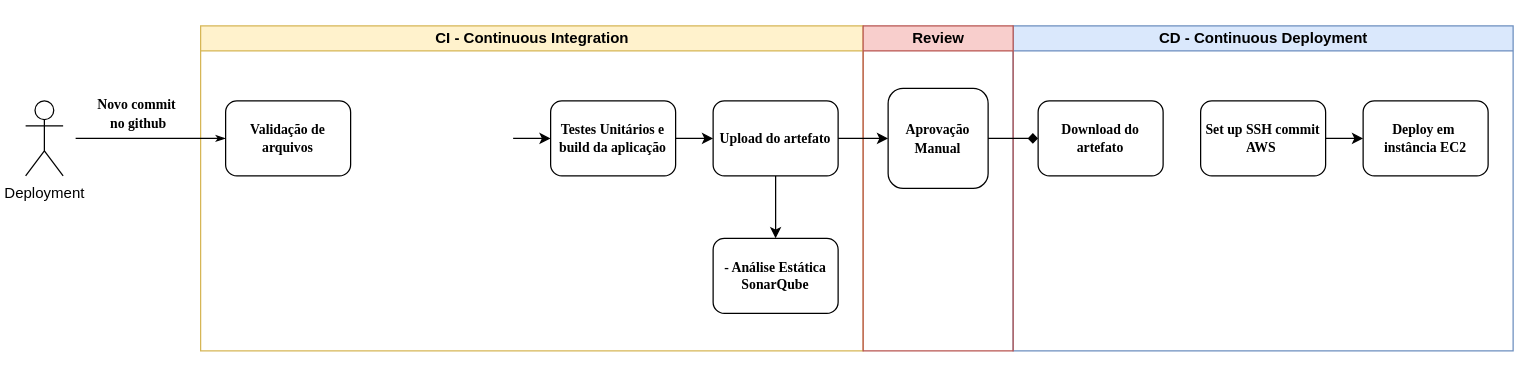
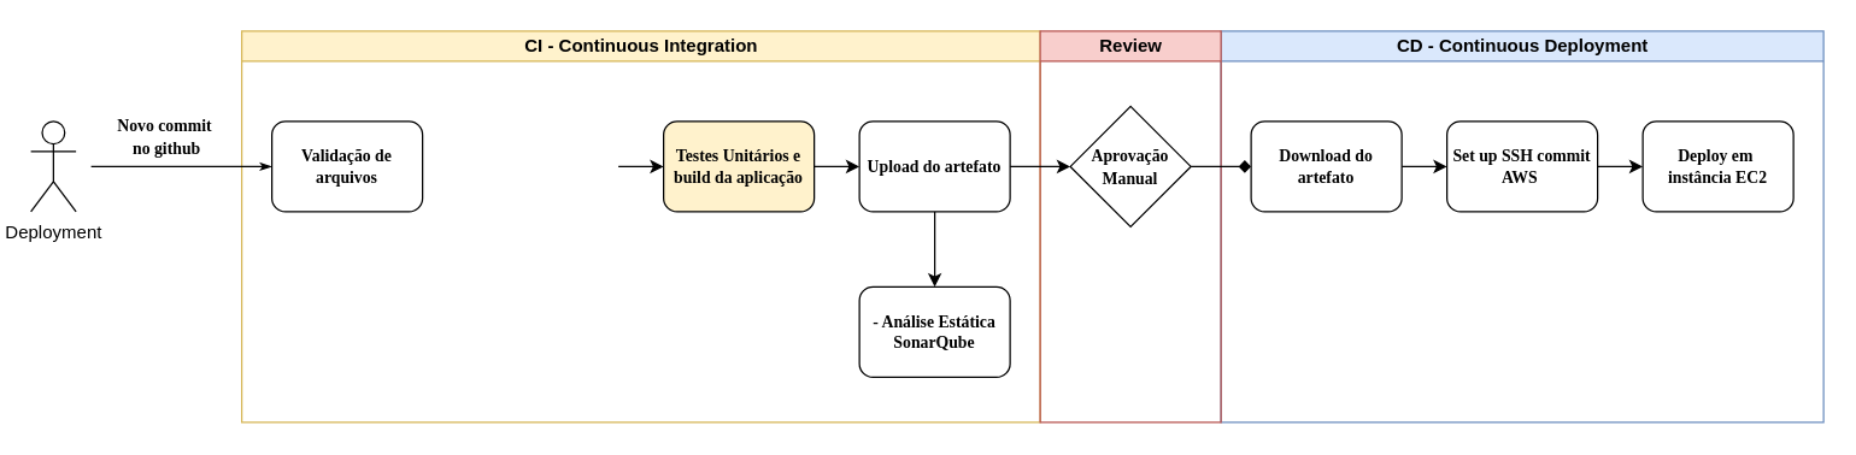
  <mxCell id="0" />
  <mxCell id="1" parent="0" />
  <mxCell id="2" value="CI - Continuous Integration" style="swimlane;html=1;startSize=20;fillColor=#fff2cc;strokeColor=#d6b656;" parent="1" vertex="1"><mxGeometry x="160" y="20" width="530" height="260" as="geometry" /></mxCell>
  <mxCell id="3" style="edgeStyle=orthogonalEdgeStyle;rounded=1;html=1;labelBackgroundColor=none;startArrow=none;startFill=0;startSize=5;endArrow=classicThin;endFill=1;endSize=5;jettySize=auto;orthogonalLoop=1;strokeWidth=1;fontFamily=Verdana;fontSize=8" parent="2" edge="1"><mxGeometry relative="1" as="geometry"><mxPoint x="-100" y="90" as="sourcePoint" /><mxPoint x="20.0" y="90" as="targetPoint" /></mxGeometry></mxCell>
  <mxCell id="4" value="&lt;span style=&quot;font-size: 11px;&quot;&gt;&lt;b&gt;Validação de arquivos&lt;/b&gt;&lt;/span&gt;" style="rounded=1;whiteSpace=wrap;html=1;shadow=0;labelBackgroundColor=none;strokeWidth=1;fontFamily=Verdana;fontSize=8;align=center;" vertex="1" parent="2"><mxGeometry x="20" y="60" width="100" height="60" as="geometry" /></mxCell>
- <mxCell id="5" value="&lt;span style=&quot;font-size: 11px;&quot;&gt;&lt;b&gt;Testes Unitários e build da aplicação&lt;/b&gt;&lt;/span&gt;" style="rounded=1;whiteSpace=wrap;html=1;shadow=0;labelBackgroundColor=none;strokeWidth=1;fontFamily=Verdana;fontSize=8;align=center;" vertex="1" parent="2"><mxGeometry x="280" y="60" width="100" height="60" as="geometry" /></mxCell>
+ <mxCell id="5" value="&lt;span style=&quot;font-size: 11px;&quot;&gt;&lt;b&gt;Testes Unitários e build da aplicação&lt;/b&gt;&lt;/span&gt;" style="rounded=1;whiteSpace=wrap;html=1;shadow=0;labelBackgroundColor=none;strokeWidth=1;fontFamily=Verdana;fontSize=8;align=center;fillColor=#fff2cc;" vertex="1" parent="2"><mxGeometry x="280" y="60" width="100" height="60" as="geometry" /></mxCell>
  <mxCell id="6" value="" style="endArrow=classic;html=1;rounded=0;exitX=1;exitY=0.5;exitDx=0;exitDy=0;entryX=0;entryY=0.5;entryDx=0;entryDy=0;" edge="1" parent="2" target="5"><mxGeometry width="50" height="50" relative="1" as="geometry"><mxPoint x="250" y="90" as="sourcePoint" /><mxPoint x="480" y="90" as="targetPoint" /></mxGeometry></mxCell>
  <mxCell id="7" style="edgeStyle=orthogonalEdgeStyle;rounded=0;orthogonalLoop=1;jettySize=auto;html=1;exitX=0.5;exitY=1;exitDx=0;exitDy=0;entryX=0.5;entryY=0;entryDx=0;entryDy=0;" edge="1" parent="2" source="8" target="10"><mxGeometry relative="1" as="geometry" /></mxCell>
  <mxCell id="8" value="&lt;span style=&quot;font-size: 11px;&quot;&gt;&lt;b&gt;Upload do artefato&lt;/b&gt;&lt;/span&gt;" style="rounded=1;whiteSpace=wrap;html=1;shadow=0;labelBackgroundColor=none;strokeWidth=1;fontFamily=Verdana;fontSize=8;align=center;" vertex="1" parent="2"><mxGeometry x="410" y="60" width="100" height="60" as="geometry" /></mxCell>
  <mxCell id="9" value="" style="endArrow=classic;html=1;rounded=0;exitX=1;exitY=0.5;exitDx=0;exitDy=0;entryX=0;entryY=0.5;entryDx=0;entryDy=0;" edge="1" parent="2" target="8"><mxGeometry width="50" height="50" relative="1" as="geometry"><mxPoint x="380" y="90" as="sourcePoint" /><mxPoint x="610" y="90" as="targetPoint" /></mxGeometry></mxCell>
  <mxCell id="10" value="&lt;span style=&quot;font-size: 11px;&quot;&gt;&lt;b&gt;- Análise Estática SonarQube&lt;/b&gt;&lt;/span&gt;" style="rounded=1;whiteSpace=wrap;html=1;shadow=0;labelBackgroundColor=none;strokeWidth=1;fontFamily=Verdana;fontSize=8;align=center;" vertex="1" parent="2"><mxGeometry x="410" y="170" width="100" height="60" as="geometry" /></mxCell>
  <mxCell id="11" value="Deployment" style="shape=umlActor;verticalLabelPosition=bottom;verticalAlign=top;html=1;outlineConnect=0;" vertex="1" parent="2"><mxGeometry x="-140" y="60" width="30" height="60" as="geometry" /></mxCell>
  <mxCell id="12" value="&lt;font style=&quot;font-size: 11px;&quot; face=&quot;Verdana&quot;&gt;&lt;b&gt;Novo commit&amp;nbsp;&lt;/b&gt;&lt;/font&gt;&lt;div&gt;&lt;font style=&quot;font-size: 11px;&quot; face=&quot;Verdana&quot;&gt;&lt;b&gt;no github&lt;/b&gt;&lt;/font&gt;&lt;/div&gt;" style="text;html=1;align=center;verticalAlign=middle;resizable=0;points=[];autosize=1;strokeColor=none;fillColor=none;" vertex="1" parent="2"><mxGeometry x="-95" y="50" width="90" height="40" as="geometry" /></mxCell>
  <mxCell id="13" value="CD - Continuous Deployment" style="swimlane;html=1;startSize=20;fillColor=#dae8fc;strokeColor=#6c8ebf;" parent="1" vertex="1"><mxGeometry x="810" y="20" width="400" height="260" as="geometry" /></mxCell>
+ <mxCell id="14" style="edgeStyle=orthogonalEdgeStyle;rounded=0;orthogonalLoop=1;jettySize=auto;html=1;exitX=1;exitY=0.5;exitDx=0;exitDy=0;entryX=0;entryY=0.5;entryDx=0;entryDy=0;" edge="1" parent="13" source="15" target="17"><mxGeometry relative="1" as="geometry" /></mxCell>
  <mxCell id="15" value="&lt;span style=&quot;font-size: 11px;&quot;&gt;&lt;b&gt;Download do artefato&lt;/b&gt;&lt;/span&gt;" style="rounded=1;whiteSpace=wrap;html=1;shadow=0;labelBackgroundColor=none;strokeWidth=1;fontFamily=Verdana;fontSize=8;align=center;" vertex="1" parent="13"><mxGeometry x="20" y="60" width="100" height="60" as="geometry" /></mxCell>
  <mxCell id="16" style="edgeStyle=orthogonalEdgeStyle;rounded=0;orthogonalLoop=1;jettySize=auto;html=1;exitX=1;exitY=0.5;exitDx=0;exitDy=0;entryX=0;entryY=0.5;entryDx=0;entryDy=0;" edge="1" parent="13" source="17" target="18"><mxGeometry relative="1" as="geometry" /></mxCell>
  <mxCell id="17" value="&lt;span style=&quot;font-size: 11px;&quot;&gt;&lt;b&gt;Set up SSH commit AWS&amp;nbsp;&lt;/b&gt;&lt;/span&gt;" style="rounded=1;whiteSpace=wrap;html=1;shadow=0;labelBackgroundColor=none;strokeWidth=1;fontFamily=Verdana;fontSize=8;align=center;" vertex="1" parent="13"><mxGeometry x="150" y="60" width="100" height="60" as="geometry" /></mxCell>
  <mxCell id="18" value="&lt;span style=&quot;font-size: 11px;&quot;&gt;&lt;b&gt;Deploy em&amp;nbsp;&lt;/b&gt;&lt;/span&gt;&lt;div&gt;&lt;span style=&quot;font-size: 11px;&quot;&gt;&lt;b&gt;instância EC2&lt;/b&gt;&lt;/span&gt;&lt;/div&gt;" style="rounded=1;whiteSpace=wrap;html=1;shadow=0;labelBackgroundColor=none;strokeWidth=1;fontFamily=Verdana;fontSize=8;align=center;" vertex="1" parent="13"><mxGeometry x="280" y="60" width="100" height="60" as="geometry" /></mxCell>
  <mxCell id="19" value="Review" style="swimlane;html=1;startSize=20;fillColor=#f8cecc;strokeColor=#b85450;" vertex="1" parent="13"><mxGeometry x="-120" width="120" height="260" as="geometry" /></mxCell>
- <mxCell id="20" value="&lt;font style=&quot;font-size: 11px;&quot; face=&quot;Verdana&quot;&gt;&lt;b&gt;Aprovação&lt;/b&gt;&lt;/font&gt;&lt;div&gt;&lt;font style=&quot;font-size: 11px;&quot; face=&quot;Verdana&quot;&gt;&lt;b&gt;Manual&lt;/b&gt;&lt;/font&gt;&lt;/div&gt;" style="whiteSpace=wrap;html=1;rounded=1;" vertex="1" parent="19"><mxGeometry x="20" y="50" width="80" height="80" as="geometry" /></mxCell>
+ <mxCell id="20" value="&lt;font style=&quot;font-size: 11px;&quot; face=&quot;Verdana&quot;&gt;&lt;b&gt;Aprovação&lt;/b&gt;&lt;/font&gt;&lt;div&gt;&lt;font style=&quot;font-size: 11px;&quot; face=&quot;Verdana&quot;&gt;&lt;b&gt;Manual&lt;/b&gt;&lt;/font&gt;&lt;/div&gt;" style="rhombus;whiteSpace=wrap;html=1;" vertex="1" parent="19"><mxGeometry x="20" y="50" width="80" height="80" as="geometry" /></mxCell>
  <mxCell id="21" style="edgeStyle=orthogonalEdgeStyle;rounded=0;orthogonalLoop=1;jettySize=auto;html=1;exitX=1;exitY=0.5;exitDx=0;exitDy=0;entryX=0;entryY=0.5;entryDx=0;entryDy=0;endArrow=diamond;" edge="1" parent="13" source="20" target="15"><mxGeometry relative="1" as="geometry" /></mxCell>
  <mxCell id="22" style="edgeStyle=orthogonalEdgeStyle;rounded=0;orthogonalLoop=1;jettySize=auto;html=1;exitX=1;exitY=0.5;exitDx=0;exitDy=0;entryX=0;entryY=0.5;entryDx=0;entryDy=0;" edge="1" parent="1" source="8" target="20"><mxGeometry relative="1" as="geometry" /></mxCell>
